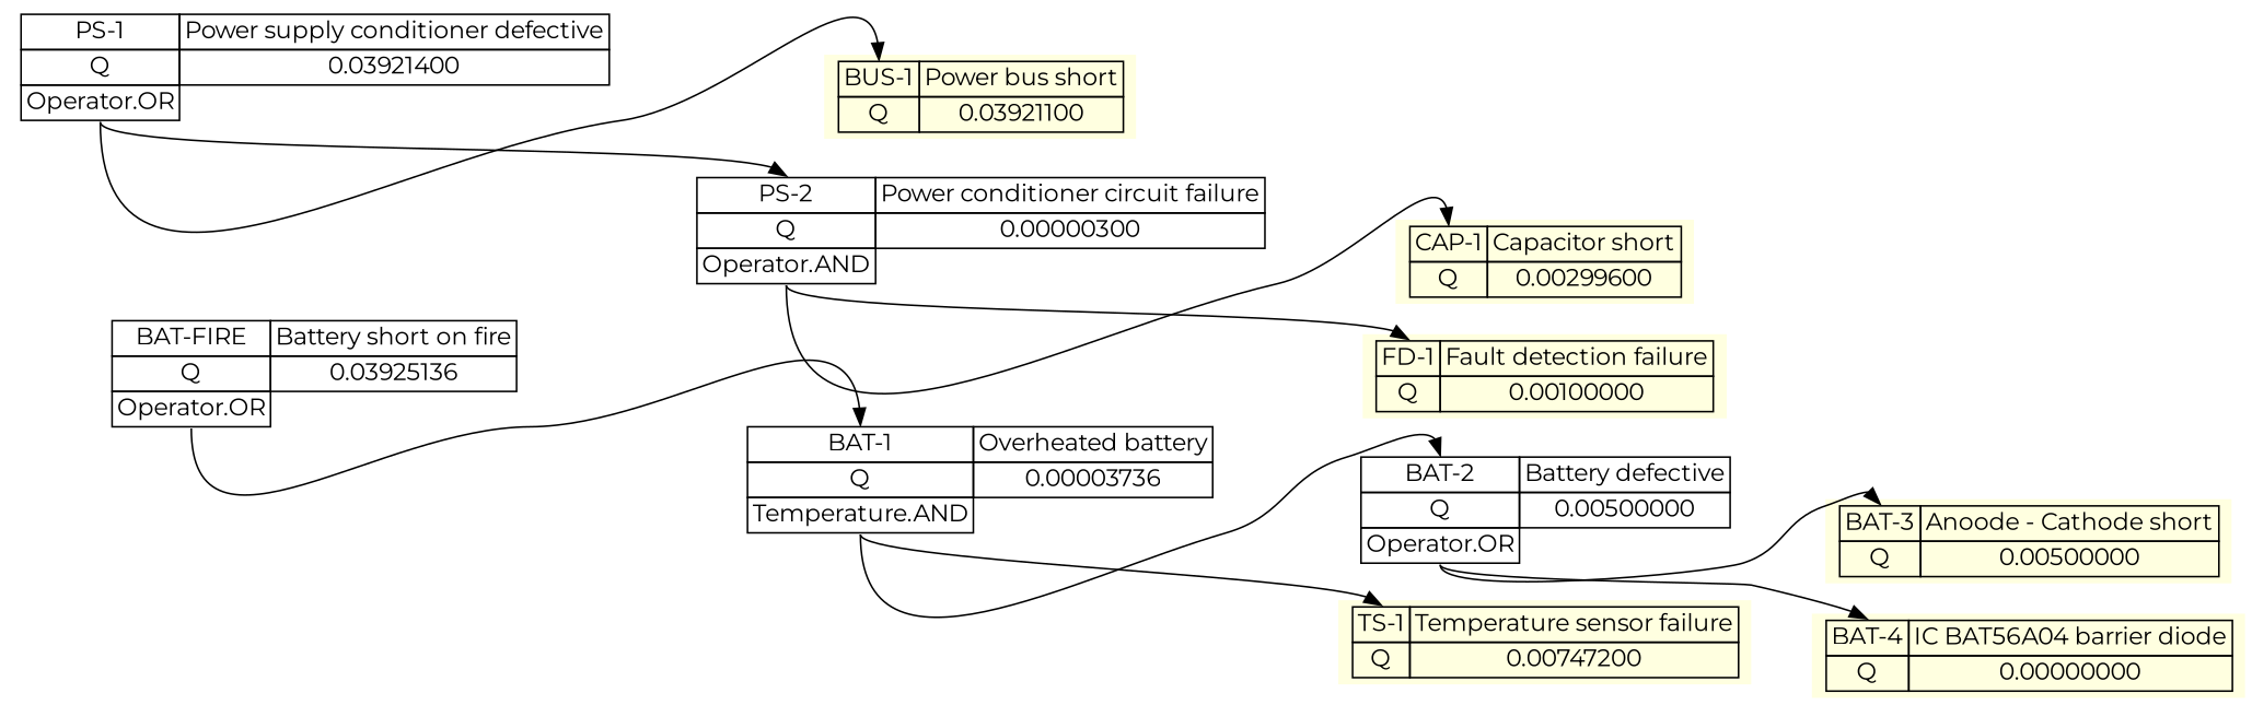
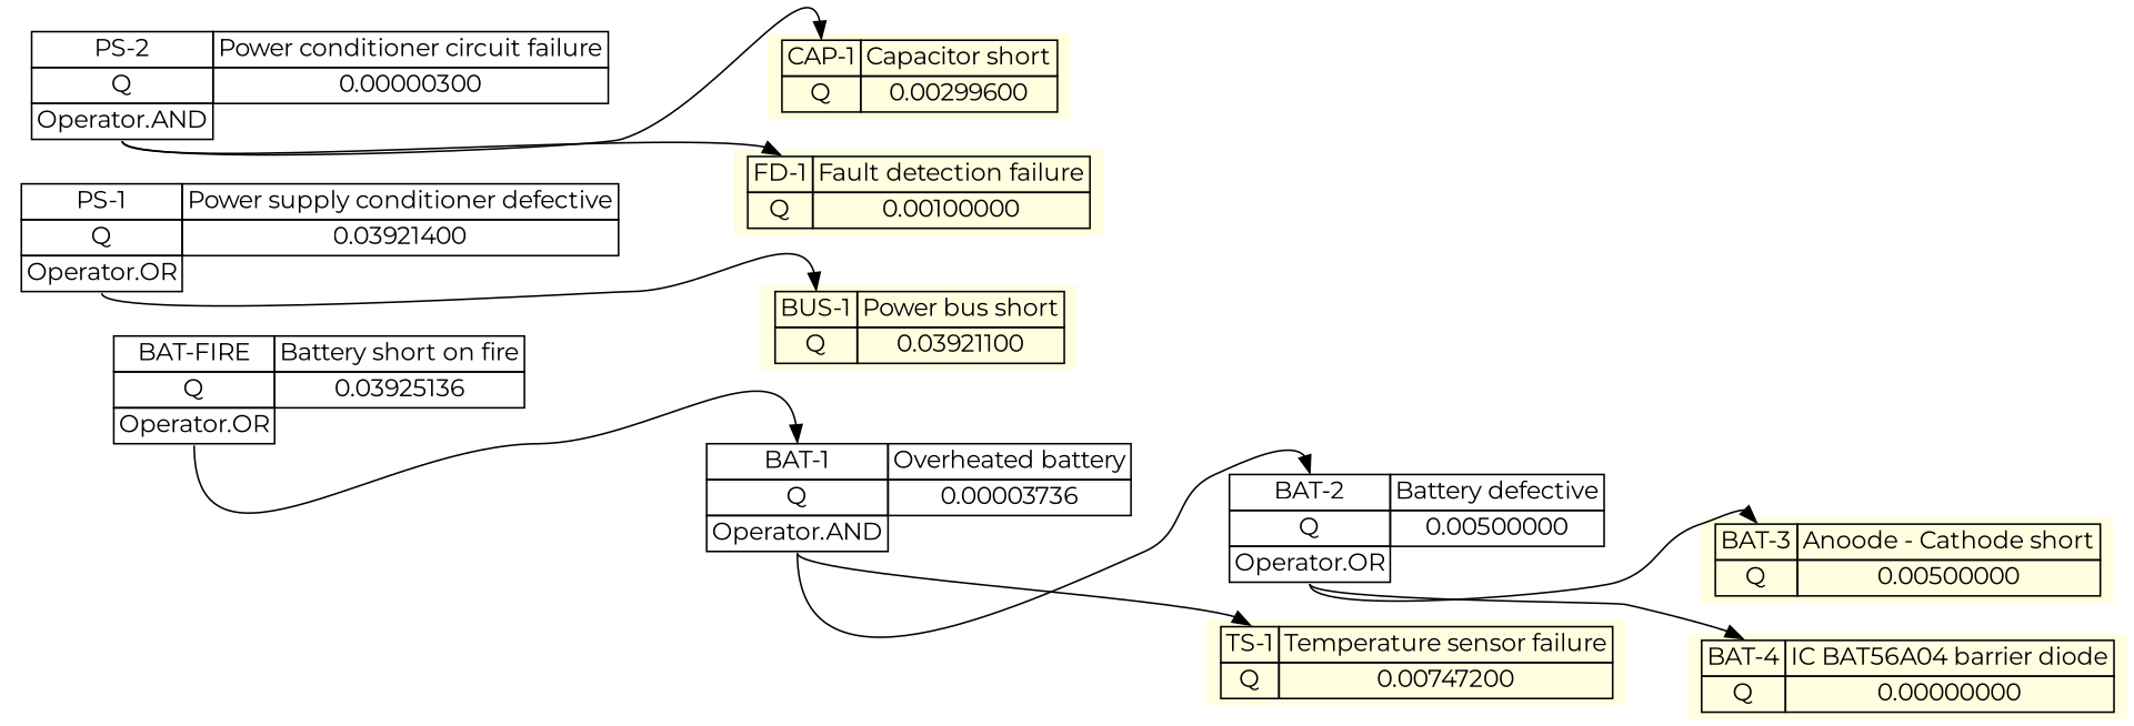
  digraph {
    fontname=Montserrat
    rankdir=LR
    node [color=black fontname=Montserrat shape=plaintext fillcolor=lightyellow style=filled]
    edge [fontname=Montserrat headport="there:n" tailport="here:s"]
    n1 [label=<<TABLE BORDER="0" CELLBORDER="1" CELLSPACING="0">                     <TR>                         <TD PORT="there">BAT-FIRE</TD>                         <TD>Battery short on fire</TD>                     </TR>                     <TR>                         <TD>Q</TD>                         <TD>0.03925136</TD>                     </TR>                     <TR><TD PORT="here">Operator.OR</TD></TR>                 </TABLE>> fillcolor="" style=""]
-   n2 [label=<<TABLE BORDER="0" CELLBORDER="1" CELLSPACING="0">                     <TR>                         <TD PORT="there">BAT-1</TD>                         <TD>Overheated battery</TD>                     </TR>                     <TR>                         <TD>Q</TD>                         <TD>0.00003736</TD>                     </TR>                     <TR><TD PORT="here">Temperature.AND</TD></TR>                 </TABLE>> fillcolor="" style=""]
+   n2 [label=<<TABLE BORDER="0" CELLBORDER="1" CELLSPACING="0">                     <TR>                         <TD PORT="there">BAT-1</TD>                         <TD>Overheated battery</TD>                     </TR>                     <TR>                         <TD>Q</TD>                         <TD>0.00003736</TD>                     </TR>                     <TR><TD PORT="here">Operator.AND</TD></TR>                 </TABLE>> fillcolor="" style=""]
    n3 [label=<<TABLE BORDER="0" CELLBORDER="1" CELLSPACING="0">                     <TR>                         <TD PORT="there">BAT-2</TD>                         <TD>Battery defective</TD>                     </TR>                     <TR>                         <TD>Q</TD>                         <TD>0.00500000</TD>                     </TR>                     <TR><TD PORT="here">Operator.OR</TD></TR>                 </TABLE>> fillcolor="" style=""]
    n4 [label=<<TABLE BORDER="0" CELLBORDER="1" CELLSPACING="0">                     <TR>                         <TD PORT="there">TS-1</TD>                         <TD>Temperature sensor failure</TD>                     </TR>                     <TR>                         <TD>Q</TD>                         <TD>0.00747200</TD>                     </TR>                                      </TABLE>>]
    n5 [label=<<TABLE BORDER="0" CELLBORDER="1" CELLSPACING="0">                     <TR>                         <TD PORT="there">PS-1</TD>                         <TD>Power supply conditioner defective</TD>                     </TR>                     <TR>                         <TD>Q</TD>                         <TD>0.03921400</TD>                     </TR>                     <TR><TD PORT="here">Operator.OR</TD></TR>                 </TABLE>> fillcolor="" style=""]
    n6 [label=<<TABLE BORDER="0" CELLBORDER="1" CELLSPACING="0">                     <TR>                         <TD PORT="there">BUS-1</TD>                         <TD>Power bus short</TD>                     </TR>                     <TR>                         <TD>Q</TD>                         <TD>0.03921100</TD>                     </TR>                                      </TABLE>>]
    n7 [label=<<TABLE BORDER="0" CELLBORDER="1" CELLSPACING="0">                     <TR>                         <TD PORT="there">PS-2</TD>                         <TD>Power conditioner circuit failure</TD>                     </TR>                     <TR>                         <TD>Q</TD>                         <TD>0.00000300</TD>                     </TR>                     <TR><TD PORT="here">Operator.AND</TD></TR>                 </TABLE>> fillcolor="" style=""]
    n8 [label=<<TABLE BORDER="0" CELLBORDER="1" CELLSPACING="0">                     <TR>                         <TD PORT="there">BAT-3</TD>                         <TD>Anoode - Cathode short</TD>                     </TR>                     <TR>                         <TD>Q</TD>                         <TD>0.00500000</TD>                     </TR>                                      </TABLE>>]
    n9 [label=<<TABLE BORDER="0" CELLBORDER="1" CELLSPACING="0">                     <TR>                         <TD PORT="there">BAT-4</TD>                         <TD>IC BAT56A04 barrier diode</TD>                     </TR>                     <TR>                         <TD>Q</TD>                         <TD>0.00000000</TD>                     </TR>                                      </TABLE>>]
    n10 [label=<<TABLE BORDER="0" CELLBORDER="1" CELLSPACING="0">                     <TR>                         <TD PORT="there">CAP-1</TD>                         <TD>Capacitor short</TD>                     </TR>                     <TR>                         <TD>Q</TD>                         <TD>0.00299600</TD>                     </TR>                                      </TABLE>>]
    n11 [label=<<TABLE BORDER="0" CELLBORDER="1" CELLSPACING="0">                     <TR>                         <TD PORT="there">FD-1</TD>                         <TD>Fault detection failure</TD>                     </TR>                     <TR>                         <TD>Q</TD>                         <TD>0.00100000</TD>                     </TR>                                      </TABLE>>]
    n1 -> n2
    n2 -> n3
    n2 -> n4
    n3 -> n8
    n3 -> n9
    n5 -> n6
-   n5 -> n7
    n7 -> n10
    n7 -> n11
  }
